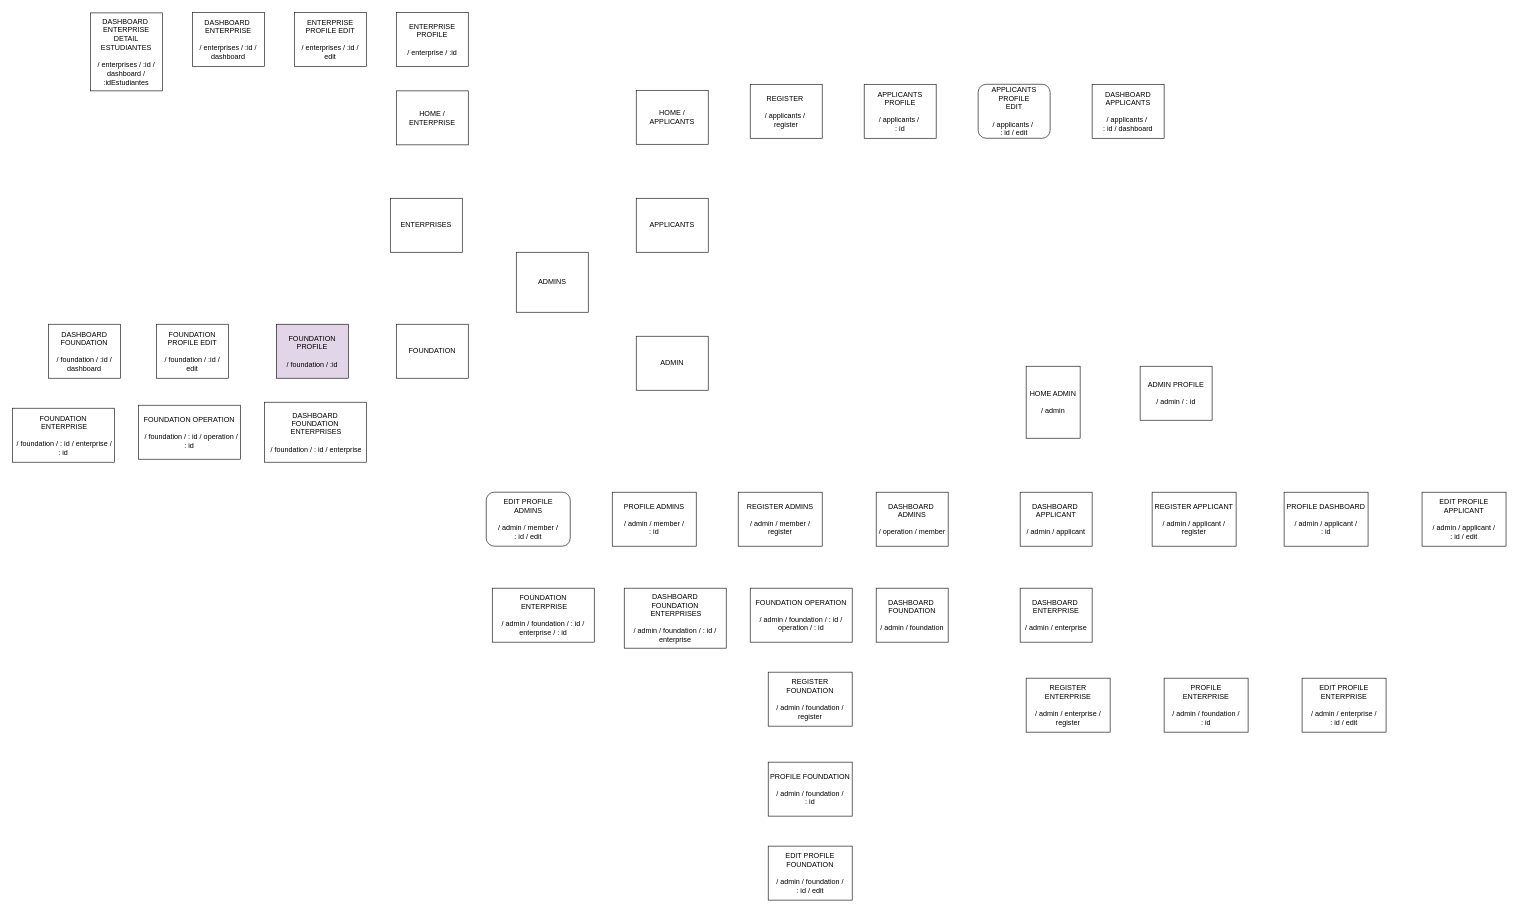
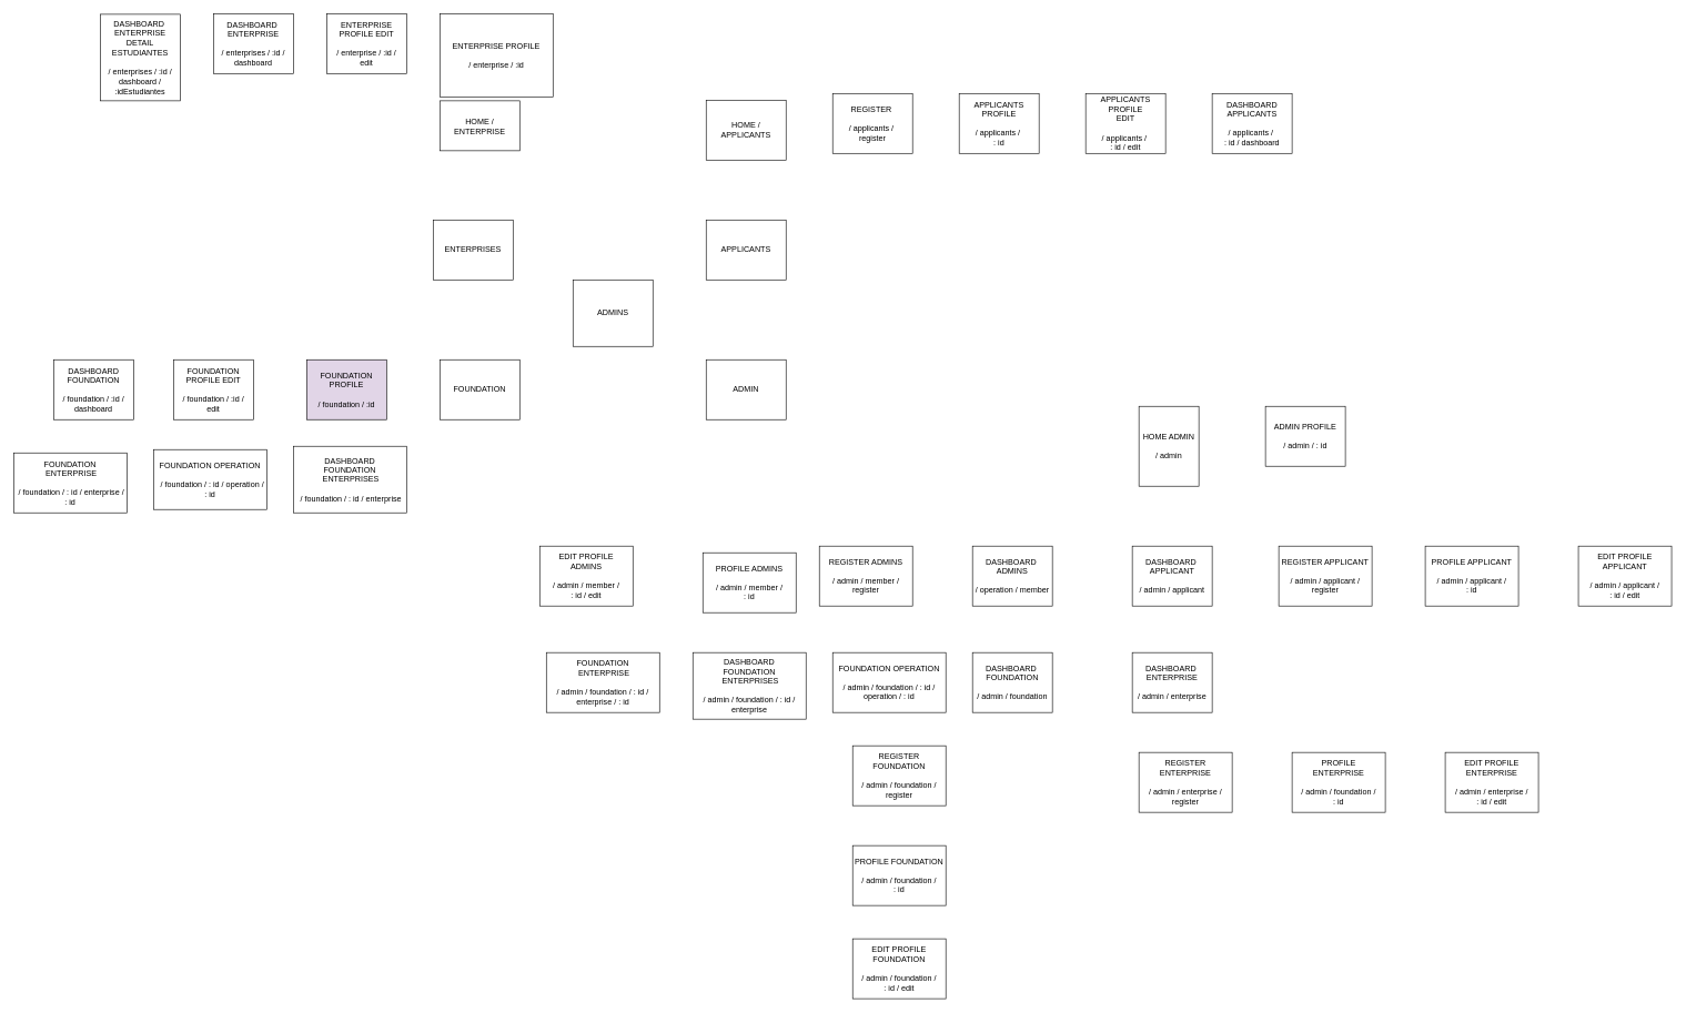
  <mxCell id="0" />
  <mxCell id="1" parent="0" />
  <mxCell id="2" value="ADMINS" style="whiteSpace=wrap;html=1;" vertex="1" parent="1"><mxGeometry x="860" y="420" width="120" height="100" as="geometry" /></mxCell>
  <mxCell id="3" value="ENTERPRISES" style="whiteSpace=wrap;html=1;" vertex="1" parent="1"><mxGeometry x="650" y="330" width="120" height="90" as="geometry" /></mxCell>
  <mxCell id="4" value="FOUNDATION" style="whiteSpace=wrap;html=1;" vertex="1" parent="1"><mxGeometry x="660" y="540" width="120" height="90" as="geometry" /></mxCell>
- <mxCell id="5" value="ADMIN" style="whiteSpace=wrap;html=1;" vertex="1" parent="1"><mxGeometry x="1060" y="560" width="120" height="90" as="geometry" /></mxCell>
+ <mxCell id="5" value="ADMIN" style="whiteSpace=wrap;html=1;" vertex="1" parent="1"><mxGeometry x="1060" y="540" width="120" height="90" as="geometry" /></mxCell>
  <mxCell id="6" value="APPLICANTS" style="whiteSpace=wrap;html=1;" vertex="1" parent="1"><mxGeometry x="1060" y="330" width="120" height="90" as="geometry" /></mxCell>
- <mxCell id="7" value="HOME / ENTERPRISE" style="whiteSpace=wrap;html=1;" vertex="1" parent="1"><mxGeometry x="660" y="151" width="120" height="90" as="geometry" /></mxCell>
+ <mxCell id="7" value="HOME / ENTERPRISE" style="whiteSpace=wrap;html=1;" vertex="1" parent="1"><mxGeometry x="660" y="151" width="120" height="75" as="geometry" /></mxCell>
  <mxCell id="8" value="HOME / APPLICANTS" style="whiteSpace=wrap;html=1;" vertex="1" parent="1"><mxGeometry x="1060" y="150" width="120" height="90" as="geometry" /></mxCell>
- <mxCell id="9" value="ENTERPRISE PROFILE&lt;br&gt;&lt;br&gt;/ enterprise / :id" style="whiteSpace=wrap;html=1;spacing=10;" vertex="1" parent="1"><mxGeometry x="660" y="20" width="120" height="90" as="geometry" /></mxCell>
- <mxCell id="10" value="ENTERPRISE PROFILE EDIT&lt;br&gt;&lt;br&gt;/ enterprises / :id / edit" style="whiteSpace=wrap;html=1;spacing=10;" vertex="1" parent="1"><mxGeometry x="490" y="20" width="120" height="90" as="geometry" /></mxCell>
+ <mxCell id="9" value="ENTERPRISE PROFILE&lt;br&gt;&lt;br&gt;/ enterprise / :id" style="whiteSpace=wrap;html=1;spacing=10;" vertex="1" parent="1"><mxGeometry x="660" y="20" width="170" height="125" as="geometry" /></mxCell>
+ <mxCell id="10" value="ENTERPRISE PROFILE EDIT&lt;br&gt;&lt;br&gt;/ enterprise / :id / edit" style="whiteSpace=wrap;html=1;spacing=10;" vertex="1" parent="1"><mxGeometry x="490" y="20" width="120" height="90" as="geometry" /></mxCell>
  <mxCell id="11" value="DASHBOARD&amp;nbsp;&lt;br&gt;ENTERPRISE&lt;br&gt;&lt;br&gt;/ enterprises / :id / dashboard" style="whiteSpace=wrap;html=1;spacing=10;" vertex="1" parent="1"><mxGeometry x="320" y="20" width="120" height="90" as="geometry" /></mxCell>
  <mxCell id="12" value="DASHBOARD&amp;nbsp;&lt;br&gt;ENTERPRISE&lt;br&gt;DETAIL&lt;br&gt;ESTUDIANTES&lt;br&gt;&lt;br&gt;/ enterprises / :id / dashboard / :idEstudiantes" style="whiteSpace=wrap;html=1;spacing=13;" vertex="1" parent="1"><mxGeometry x="150" y="21" width="120" height="130" as="geometry" /></mxCell>
  <mxCell id="13" value="FOUNDATION&lt;br&gt;PROFILE&lt;br&gt;&lt;br&gt;/ foundation / :id" style="whiteSpace=wrap;html=1;spacing=10;fillColor=#e1d5e7;" vertex="1" parent="1"><mxGeometry x="460" y="540" width="120" height="90" as="geometry" /></mxCell>
  <mxCell id="14" value="DASHBOARD&lt;br&gt;FOUNDATION&lt;br&gt;&lt;br&gt;/ foundation / :id / dashboard" style="whiteSpace=wrap;html=1;spacing=10;" vertex="1" parent="1"><mxGeometry x="80" y="540" width="120" height="90" as="geometry" /></mxCell>
  <mxCell id="15" value="FOUNDATION&lt;br&gt;PROFILE EDIT&lt;br&gt;&lt;br&gt;/ foundation / :id / edit" style="whiteSpace=wrap;html=1;spacing=10;" vertex="1" parent="1"><mxGeometry x="260" y="540" width="120" height="90" as="geometry" /></mxCell>
  <mxCell id="16" value="REGISTER&amp;nbsp;&lt;br&gt;&lt;br&gt;/ applicants /&amp;nbsp; &lt;br&gt;register" style="whiteSpace=wrap;html=1;" vertex="1" parent="1"><mxGeometry x="1250" y="140" width="120" height="90" as="geometry" /></mxCell>
  <mxCell id="17" value="APPLICANTS&lt;br&gt;PROFILE&lt;br&gt;&lt;br&gt;/ applicants /&amp;nbsp; &lt;br&gt;: id" style="whiteSpace=wrap;html=1;" vertex="1" parent="1"><mxGeometry x="1440" y="140" width="120" height="90" as="geometry" /></mxCell>
  <mxCell id="18" value="DASHBOARD APPLICANTS&lt;br&gt;&lt;br&gt;/ applicants /&amp;nbsp; &lt;br&gt;: id / dashboard" style="whiteSpace=wrap;html=1;" vertex="1" parent="1"><mxGeometry x="1820" y="140" width="120" height="90" as="geometry" /></mxCell>
- <mxCell id="19" value="APPLICANTS&lt;br&gt;PROFILE&lt;br&gt;EDIT&lt;br&gt;&lt;br&gt;/ applicants /&amp;nbsp; &lt;br&gt;: id / edit" style="whiteSpace=wrap;html=1;rounded=1;" vertex="1" parent="1"><mxGeometry x="1630" y="140" width="120" height="90" as="geometry" /></mxCell>
+ <mxCell id="19" value="APPLICANTS&lt;br&gt;PROFILE&lt;br&gt;EDIT&lt;br&gt;&lt;br&gt;/ applicants /&amp;nbsp; &lt;br&gt;: id / edit" style="whiteSpace=wrap;html=1;" vertex="1" parent="1"><mxGeometry x="1630" y="140" width="120" height="90" as="geometry" /></mxCell>
  <mxCell id="20" value="ADMIN PROFILE&lt;br&gt;&lt;br&gt;/ admin / : id" style="whiteSpace=wrap;html=1;" vertex="1" parent="1"><mxGeometry x="1900" y="610" width="120" height="90" as="geometry" /></mxCell>
  <mxCell id="21" value="HOME ADMIN&lt;br&gt;&lt;br&gt;/ admin" style="whiteSpace=wrap;html=1;" vertex="1" parent="1"><mxGeometry x="1710" y="610" width="90" height="120" as="geometry" /></mxCell>
  <mxCell id="22" value="DASHBOARD&amp;nbsp; APPLICANT&lt;br&gt;&lt;br&gt;/ admin / applicant" style="whiteSpace=wrap;html=1;" vertex="1" parent="1"><mxGeometry x="1700" y="820" width="120" height="90" as="geometry" /></mxCell>
  <mxCell id="23" value="DASHBOARD&amp;nbsp; ENTERPRISE&lt;br&gt;&lt;br&gt;/ admin / enterprise" style="whiteSpace=wrap;html=1;" vertex="1" parent="1"><mxGeometry x="1700" y="980" width="120" height="90" as="geometry" /></mxCell>
  <mxCell id="24" value="DASHBOARD&amp;nbsp; ADMINS&lt;br&gt;&lt;br&gt;/ operation / member" style="whiteSpace=wrap;html=1;" vertex="1" parent="1"><mxGeometry x="1460" y="820" width="120" height="90" as="geometry" /></mxCell>
  <mxCell id="25" value="DASHBOARD&amp;nbsp; FOUNDATION&lt;br&gt;&lt;br&gt;/ admin / foundation" style="whiteSpace=wrap;html=1;" vertex="1" parent="1"><mxGeometry x="1460" y="980" width="120" height="90" as="geometry" /></mxCell>
  <mxCell id="26" value="REGISTER ENTERPRISE&lt;br&gt;&lt;br&gt;/ admin / enterprise / register" style="whiteSpace=wrap;html=1;" vertex="1" parent="1"><mxGeometry x="1710" y="1130" width="140" height="90" as="geometry" /></mxCell>
  <mxCell id="27" value="PROFILE &lt;br&gt;ENTERPRISE&lt;br&gt;&lt;br&gt;/ admin / foundation / &lt;br&gt;: id" style="whiteSpace=wrap;html=1;" vertex="1" parent="1"><mxGeometry x="1940" y="1130" width="140" height="90" as="geometry" /></mxCell>
  <mxCell id="28" value="EDIT PROFILE ENTERPRISE&lt;br&gt;&lt;br&gt;/ admin / enterprise / &lt;br&gt;: id / edit" style="whiteSpace=wrap;html=1;" vertex="1" parent="1"><mxGeometry x="2170" y="1130" width="140" height="90" as="geometry" /></mxCell>
  <mxCell id="29" value="REGISTER FOUNDATION&lt;br&gt;&lt;br&gt;/ admin / foundation / register" style="whiteSpace=wrap;html=1;" vertex="1" parent="1"><mxGeometry x="1280" y="1120" width="140" height="90" as="geometry" /></mxCell>
  <mxCell id="30" value="PROFILE FOUNDATION&lt;br&gt;&lt;br&gt;/ admin / foundation / &lt;br&gt;: id" style="whiteSpace=wrap;html=1;" vertex="1" parent="1"><mxGeometry x="1280" y="1270" width="140" height="90" as="geometry" /></mxCell>
  <mxCell id="31" value="EDIT PROFILE FOUNDATION&lt;br&gt;&lt;br&gt;/ admin / foundation / &lt;br&gt;: id / edit" style="whiteSpace=wrap;html=1;" vertex="1" parent="1"><mxGeometry x="1280" y="1410" width="140" height="90" as="geometry" /></mxCell>
  <mxCell id="32" value="REGISTER APPLICANT&lt;br&gt;&lt;br&gt;/ admin / applicant / register" style="whiteSpace=wrap;html=1;" vertex="1" parent="1"><mxGeometry x="1920" y="820" width="140" height="90" as="geometry" /></mxCell>
- <mxCell id="33" value="PROFILE DASHBOARD&lt;br&gt;&lt;br&gt;/ admin / applicant / &lt;br&gt;: id" style="whiteSpace=wrap;html=1;" vertex="1" parent="1"><mxGeometry x="2140" y="820" width="140" height="90" as="geometry" /></mxCell>
+ <mxCell id="33" value="PROFILE APPLICANT&lt;br&gt;&lt;br&gt;/ admin / applicant / &lt;br&gt;: id" style="whiteSpace=wrap;html=1;" vertex="1" parent="1"><mxGeometry x="2140" y="820" width="140" height="90" as="geometry" /></mxCell>
  <mxCell id="34" value="EDIT PROFILE APPLICANT&lt;br&gt;&lt;br&gt;/ admin / applicant / &lt;br&gt;: id / edit" style="whiteSpace=wrap;html=1;" vertex="1" parent="1"><mxGeometry x="2370" y="820" width="140" height="90" as="geometry" /></mxCell>
  <mxCell id="35" value="REGISTER ADMINS&lt;br&gt;&lt;br&gt;/ admin / member / register" style="whiteSpace=wrap;html=1;" vertex="1" parent="1"><mxGeometry x="1230" y="820" width="140" height="90" as="geometry" /></mxCell>
- <mxCell id="36" value="PROFILE ADMINS&lt;br&gt;&lt;br&gt;/ admin / member / &lt;br&gt;: id" style="whiteSpace=wrap;html=1;" vertex="1" parent="1"><mxGeometry x="1020" y="820" width="140" height="90" as="geometry" /></mxCell>
- <mxCell id="37" value="EDIT PROFILE &lt;br&gt;ADMINS&lt;br&gt;&lt;br&gt;/ admin / member / &lt;br&gt;: id / edit" style="whiteSpace=wrap;html=1;rounded=1;" vertex="1" parent="1"><mxGeometry x="810" y="820" width="140" height="90" as="geometry" /></mxCell>
+ <mxCell id="36" value="PROFILE ADMINS&lt;br&gt;&lt;br&gt;/ admin / member / &lt;br&gt;: id" style="whiteSpace=wrap;html=1;" vertex="1" parent="1"><mxGeometry x="1055" y="830" width="140" height="90" as="geometry" /></mxCell>
+ <mxCell id="37" value="EDIT PROFILE &lt;br&gt;ADMINS&lt;br&gt;&lt;br&gt;/ admin / member / &lt;br&gt;: id / edit" style="whiteSpace=wrap;html=1;" vertex="1" parent="1"><mxGeometry x="810" y="820" width="140" height="90" as="geometry" /></mxCell>
  <mxCell id="38" value="FOUNDATION OPERATION&lt;br&gt;&lt;br&gt;/ admin / foundation / : id / operation / : id" style="whiteSpace=wrap;html=1;" vertex="1" parent="1"><mxGeometry x="1250" y="980" width="170" height="90" as="geometry" /></mxCell>
  <mxCell id="39" value="DASHBOARD&lt;br&gt;FOUNDATION&lt;br&gt;&amp;nbsp;ENTERPRISES&lt;br&gt;&lt;br&gt;/ admin / foundation / : id / enterprise" style="whiteSpace=wrap;html=1;" vertex="1" parent="1"><mxGeometry x="1040" y="980" width="170" height="100" as="geometry" /></mxCell>
  <mxCell id="40" value="FOUNDATION&lt;br&gt;&amp;nbsp;ENTERPRISE&lt;br&gt;&lt;br&gt;/ admin / foundation / : id / enterprise / : id" style="whiteSpace=wrap;html=1;" vertex="1" parent="1"><mxGeometry x="820" y="980" width="170" height="90" as="geometry" /></mxCell>
  <mxCell id="41" value="FOUNDATION OPERATION&lt;br&gt;&lt;br&gt;&amp;nbsp; / foundation / : id / operation / : id" style="whiteSpace=wrap;html=1;" vertex="1" parent="1"><mxGeometry x="230" y="675" width="170" height="90" as="geometry" /></mxCell>
  <mxCell id="42" value="DASHBOARD&lt;br&gt;FOUNDATION&lt;br&gt;&amp;nbsp;ENTERPRISES&lt;br&gt;&lt;br&gt;&amp;nbsp;/ foundation / : id / enterprise" style="whiteSpace=wrap;html=1;" vertex="1" parent="1"><mxGeometry x="440" y="670" width="170" height="100" as="geometry" /></mxCell>
  <mxCell id="43" value="FOUNDATION&lt;br&gt;&amp;nbsp;ENTERPRISE&lt;br&gt;&lt;br&gt;&amp;nbsp;/ foundation / : id / enterprise / : id" style="whiteSpace=wrap;html=1;" vertex="1" parent="1"><mxGeometry x="20" y="680" width="170" height="90" as="geometry" /></mxCell>
